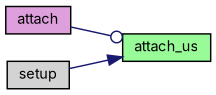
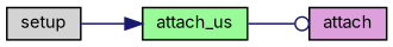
  digraph {
    fontname=Inter
    rankdir=LR
    node [color=black fontname=Inter fontsize=10 shape=record style=filled]
    edge [color=midnightblue fontname=Inter fontsize=10 labelfontname=Helvetica labelfontsize=10 style=solid]
    n1 [fillcolor=plum fontcolor=black height=0.2 label=attach width=0.4]
    n2 [fillcolor=palegreen height=0.2 label=attach_us width=0.4]
    n3 [fillcolor=lightgrey height=0.2 label=setup width=0.4]
-   n1 -> n2 [arrowhead=odot]
+   n2 -> n1 [arrowhead=odot]
    n3 -> n2 [arrowhead=normal]
  }
